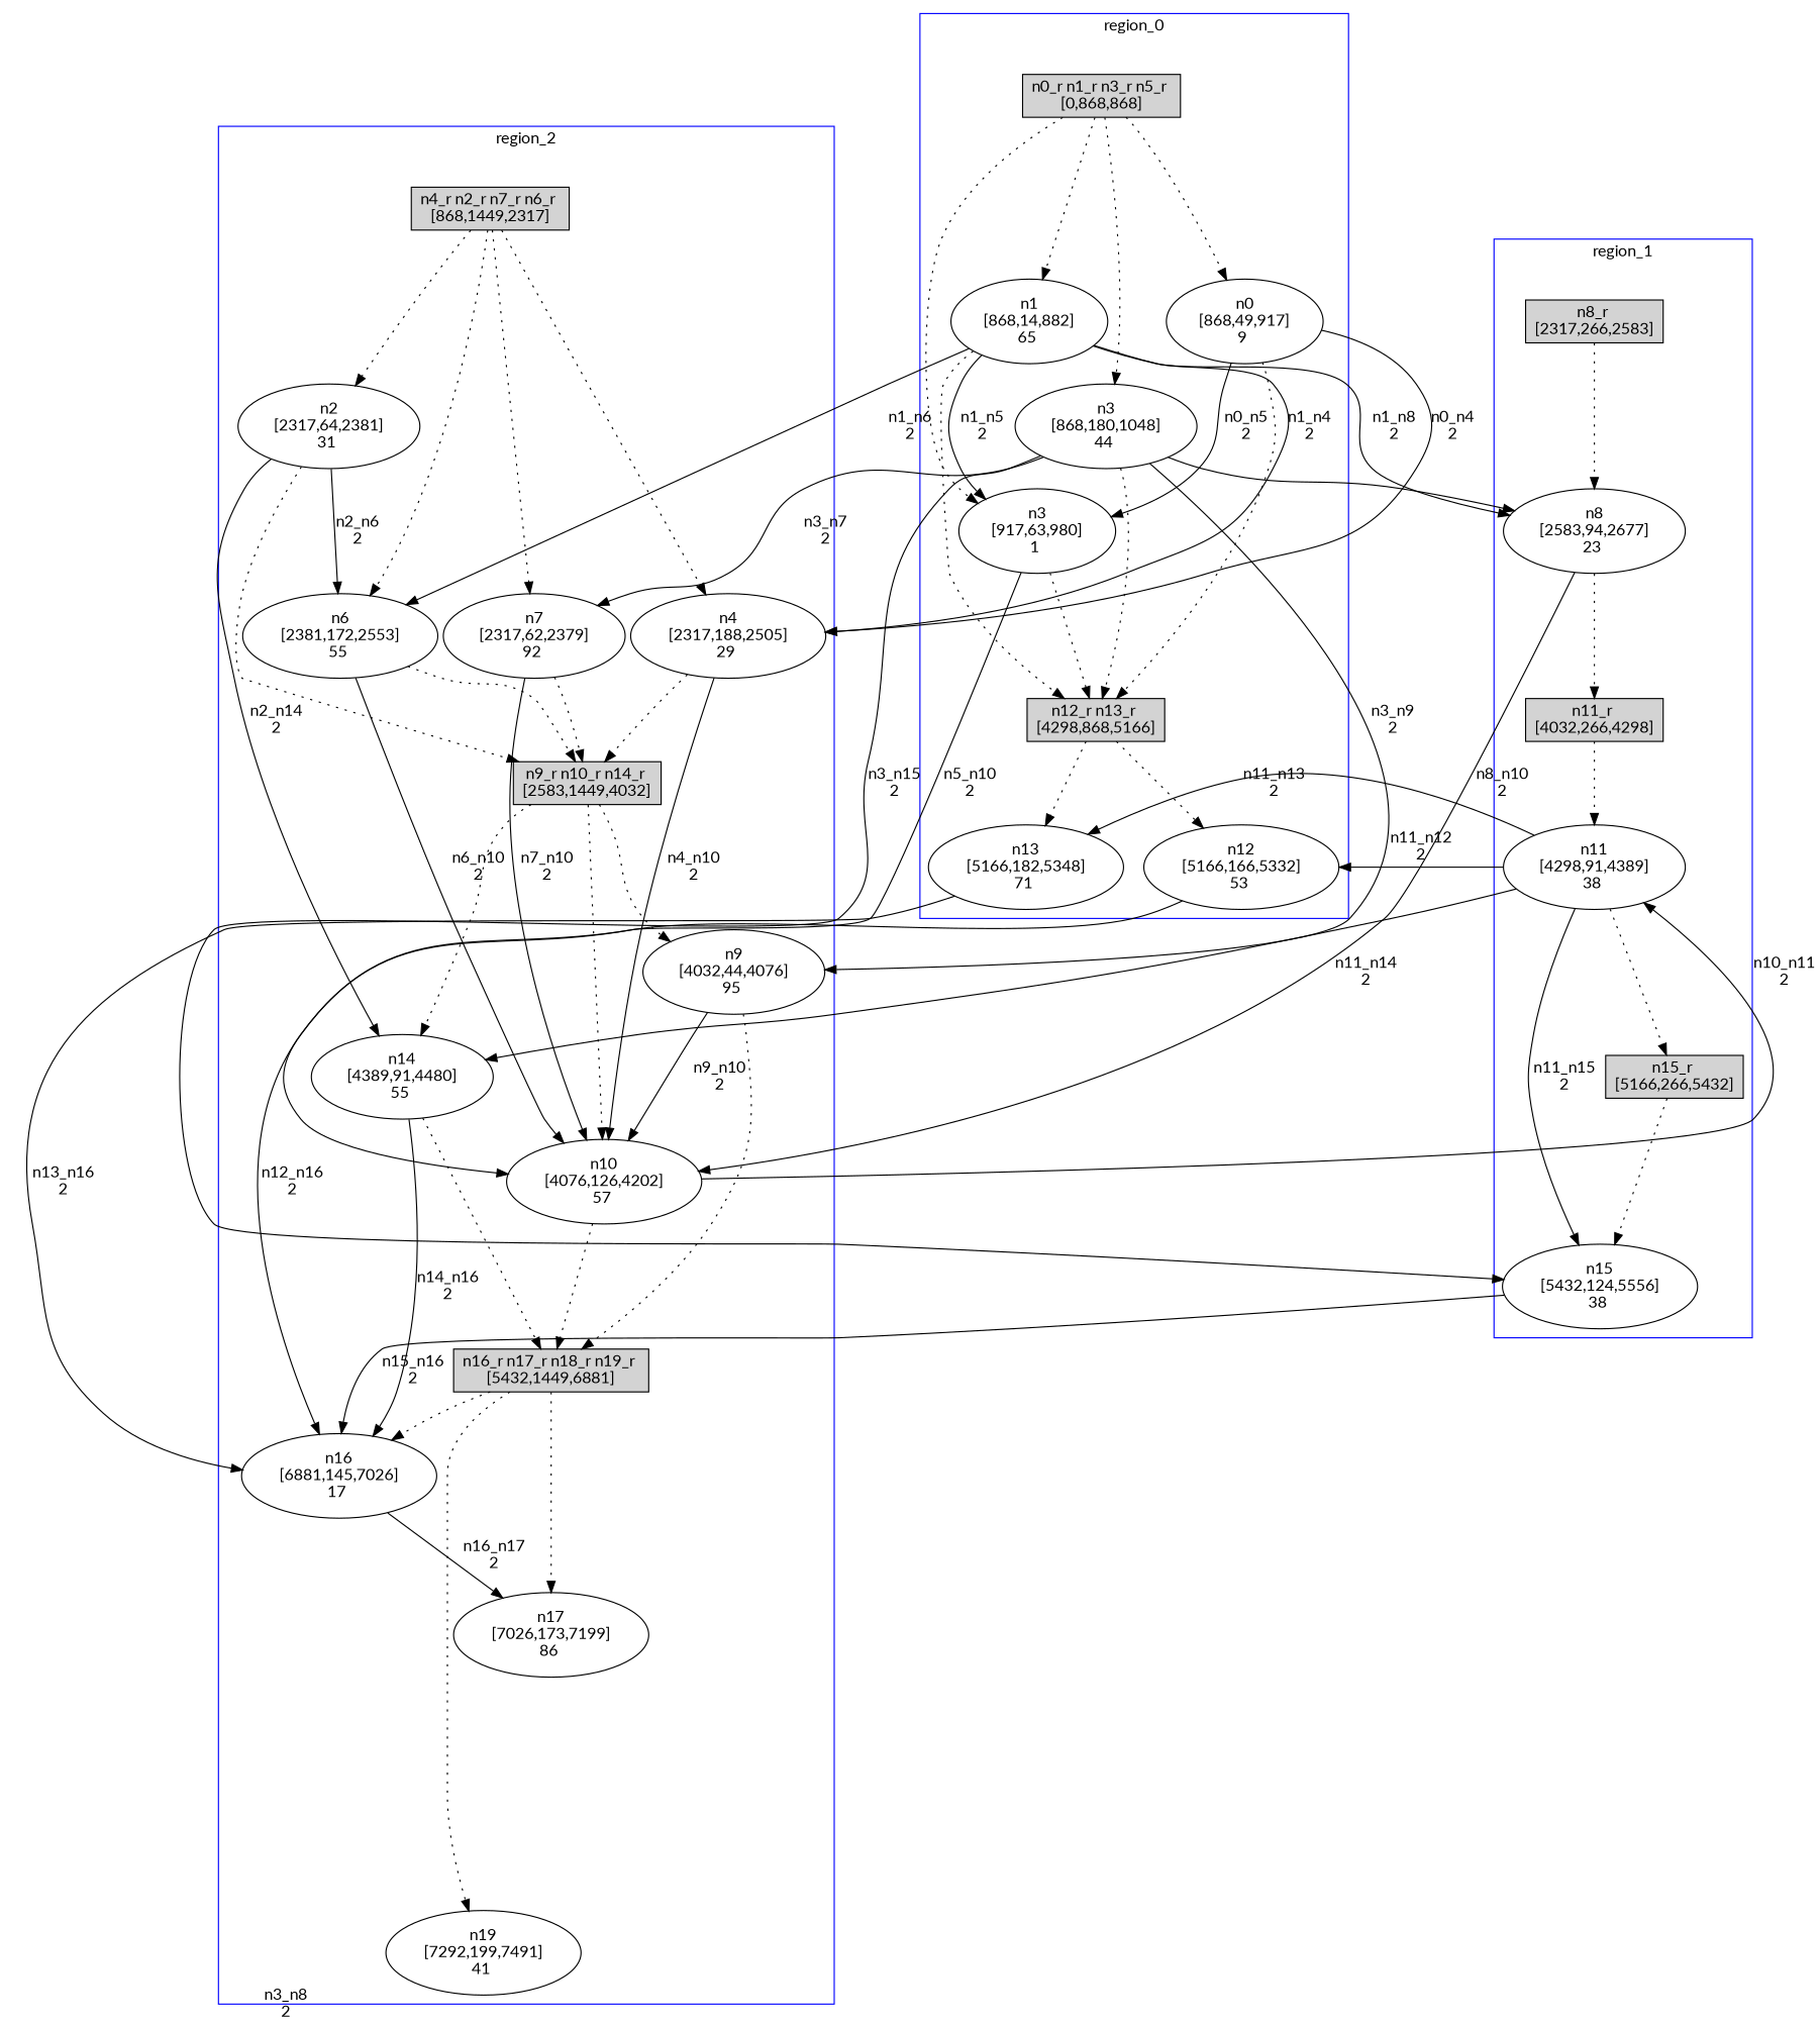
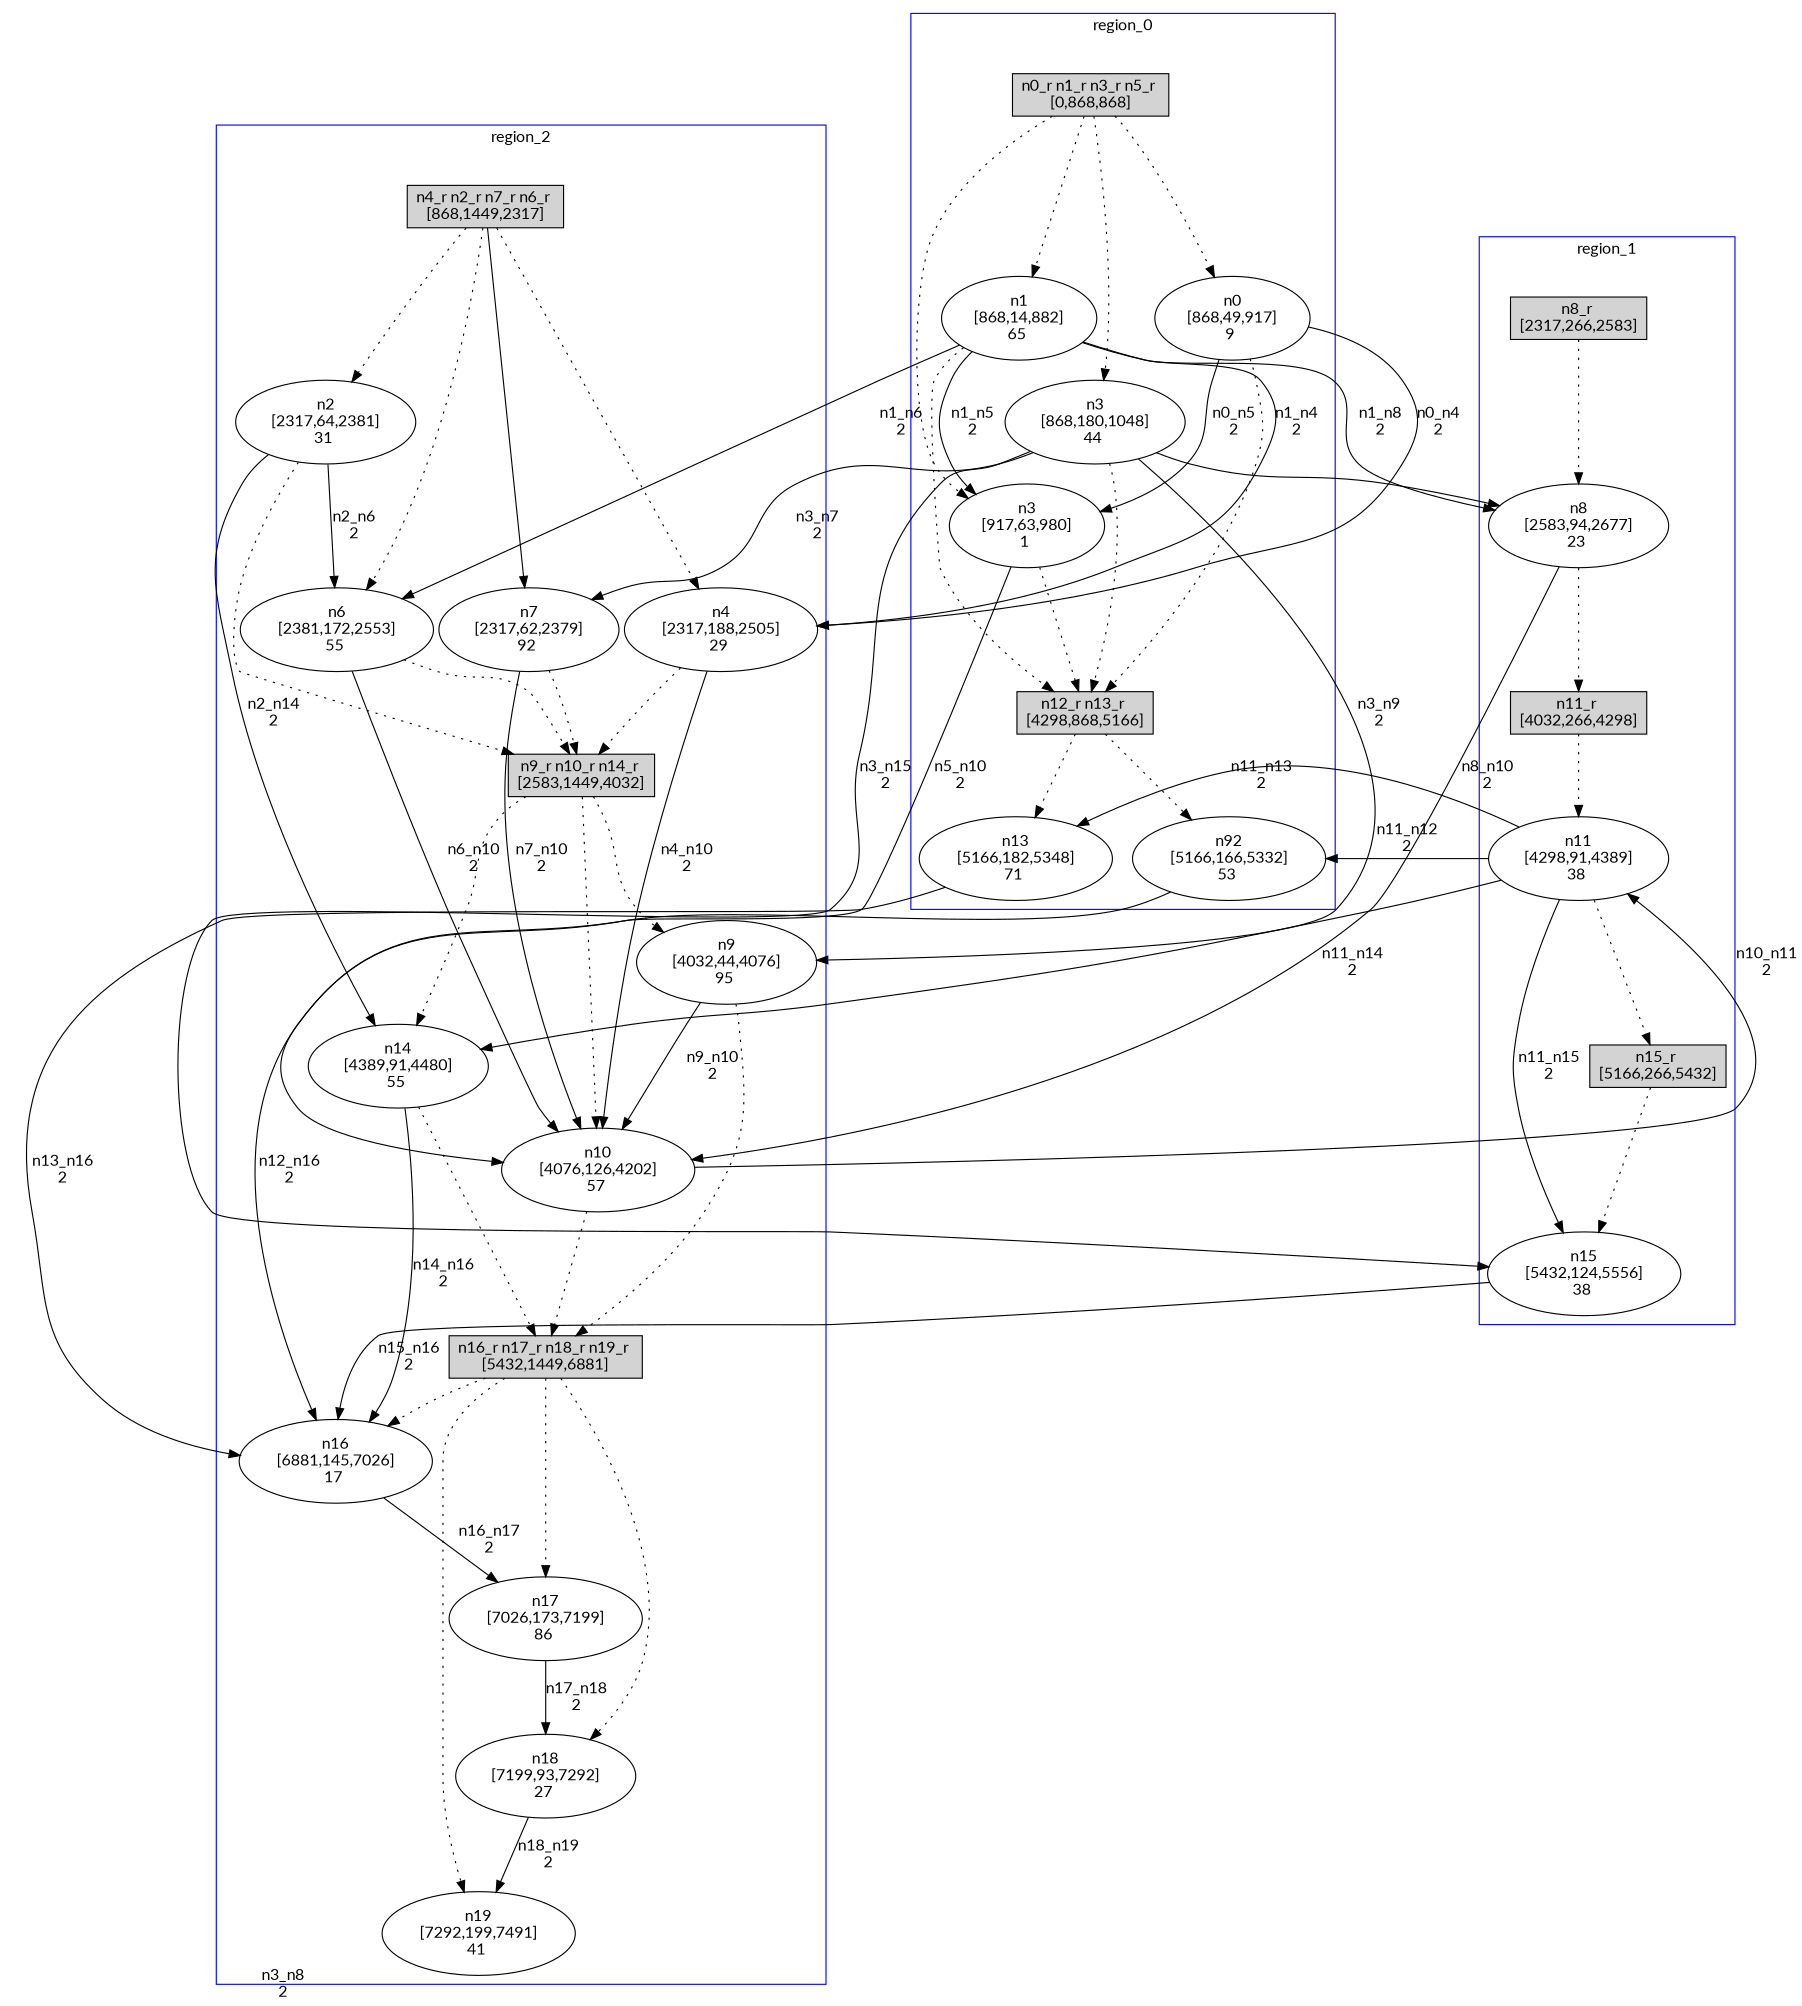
  digraph {
    fontname=Lato
    node [fontname=Lato]
    edge [fontname=Lato style=dotted]
    n1 [label="n0_r n1_r n3_r n5_r \n[0,868,868]" shape=box style=filled]
    n2 [label="n0\n[868,49,917]\n9 "]
    n3 [label="n1\n[868,14,882]\n65 "]
    n4 [label="n3\n[868,180,1048]\n44 "]
    n5 [label="n3\n[917,63,980]\n1 "]
    n6 [label="n12_r n13_r \n[4298,868,5166]" shape=box style=filled]
-   n7 [label="n12\n[5166,166,5332]\n53 "]
+   n7 [label="n92\n[5166,166,5332]\n53 "]
    n8 [label="n13\n[5166,182,5348]\n71 "]
    n9 [label="n8_r \n[2317,266,2583]" shape=box style=filled]
    n10 [label="n8\n[2583,94,2677]\n23 "]
    n11 [label="n11_r \n[4032,266,4298]" shape=box style=filled]
    n12 [label="n11\n[4298,91,4389]\n38 "]
    n13 [label="n15_r \n[5166,266,5432]" shape=box style=filled]
    n14 [label="n15\n[5432,124,5556]\n38 "]
    n15 [label="n4_r n2_r n7_r n6_r \n[868,1449,2317]" shape=box style=filled]
    n16 [label="n4\n[2317,188,2505]\n29 "]
    n17 [label="n2\n[2317,64,2381]\n31 "]
    n18 [label="n7\n[2317,62,2379]\n92 "]
    n19 [label="n6\n[2381,172,2553]\n55 "]
    n20 [label="n9_r n10_r n14_r \n[2583,1449,4032]" shape=box style=filled]
    n21 [label="n9\n[4032,44,4076]\n95 "]
    n22 [label="n10\n[4076,126,4202]\n57 "]
    n23 [label="n14\n[4389,91,4480]\n55 "]
    n24 [label="n16_r n17_r n18_r n19_r \n[5432,1449,6881]" shape=box style=filled]
    n25 [label="n16\n[6881,145,7026]\n17 "]
    n26 [label="n17\n[7026,173,7199]\n86 "]
+   n27 [label="n18\n[7199,93,7292]\n27 "]
    n28 [label="n19\n[7292,199,7491]\n41 "]
    subgraph cluster_1 {
      color=blue
      label=region_0
      stytle=filled
      n1
      n2
      n3
      n4
      n5
      n6
      n7
      n8
    }
    subgraph cluster_2 {
      color=blue
      label=region_1
      stytle=filled
      n9
      n10
      n11
      n12
      n13
      n14
    }
    subgraph cluster_3 {
      color=blue
      label=region_2
      stytle=filled
      n15
      n16
      n17
      n18
      n19
      n20
      n21
      n22
      n23
      n24
      n25
      n26
+     n27
      n28
    }
    n1 -> n2
    n1 -> n3
    n1 -> n4
    n1 -> n5
    n2 -> n5 [label="n0_n5\n2" style=""]
    n2 -> n6
    n2 -> n16 [label="n0_n4\n2" style=""]
    n3 -> n5 [label="n1_n5\n2" style=""]
    n3 -> n6
    n3 -> n10 [label="n1_n8\n2" style=""]
    n3 -> n16 [label="n1_n4\n2" style=""]
    n3 -> n19 [label="n1_n6\n2" style=""]
    n4 -> n6
    n4 -> n10 [label="n3_n8\n2" style=""]
    n4 -> n14 [label="n3_n15\n2" style=""]
    n4 -> n18 [label="n3_n7\n2" style=""]
    n4 -> n21 [label="n3_n9\n2" style=""]
    n5 -> n6
    n5 -> n22 [label="n5_n10\n2" style=""]
    n6 -> n7
    n6 -> n8
    n7 -> n25 [label="n12_n16\n2" style=""]
    n8 -> n25 [label="n13_n16\n2" style=""]
    n9 -> n10
    n10 -> n11
    n10 -> n22 [label="n8_n10\n2" style=""]
    n11 -> n12
    n12 -> n7 [label="n11_n12\n2" style=""]
    n12 -> n8 [label="n11_n13\n2" style=""]
    n12 -> n13
    n12 -> n14 [label="n11_n15\n2" style=""]
    n12 -> n23 [label="n11_n14\n2" style=""]
    n13 -> n14
    n14 -> n25 [label="n15_n16\n2" style=""]
    n15 -> n16
    n15 -> n17
-   n15 -> n18
+   n15 -> n18 [style=solid]
    n15 -> n19
    n16 -> n20
    n16 -> n22 [label="n4_n10\n2" style=""]
    n17 -> n19 [label="n2_n6\n2" style=""]
    n17 -> n20
    n17 -> n23 [label="n2_n14\n2" style=""]
    n18 -> n20
    n18 -> n22 [label="n7_n10\n2" style=""]
    n19 -> n20
    n19 -> n22 [label="n6_n10\n2" style=""]
    n20 -> n21
    n20 -> n22
    n20 -> n23
    n21 -> n22 [label="n9_n10\n2" style=""]
    n21 -> n24
    n22 -> n12 [label="n10_n11\n2" style=""]
    n22 -> n24
    n23 -> n24
    n23 -> n25 [label="n14_n16\n2" style=""]
    n24 -> n25
    n24 -> n26
+   n24 -> n27
    n24 -> n28
    n25 -> n26 [label="n16_n17\n2" style=""]
+   n26 -> n27 [label="n17_n18\n2" style=""]
+   n27 -> n28 [label="n18_n19\n2" style=""]
  }
